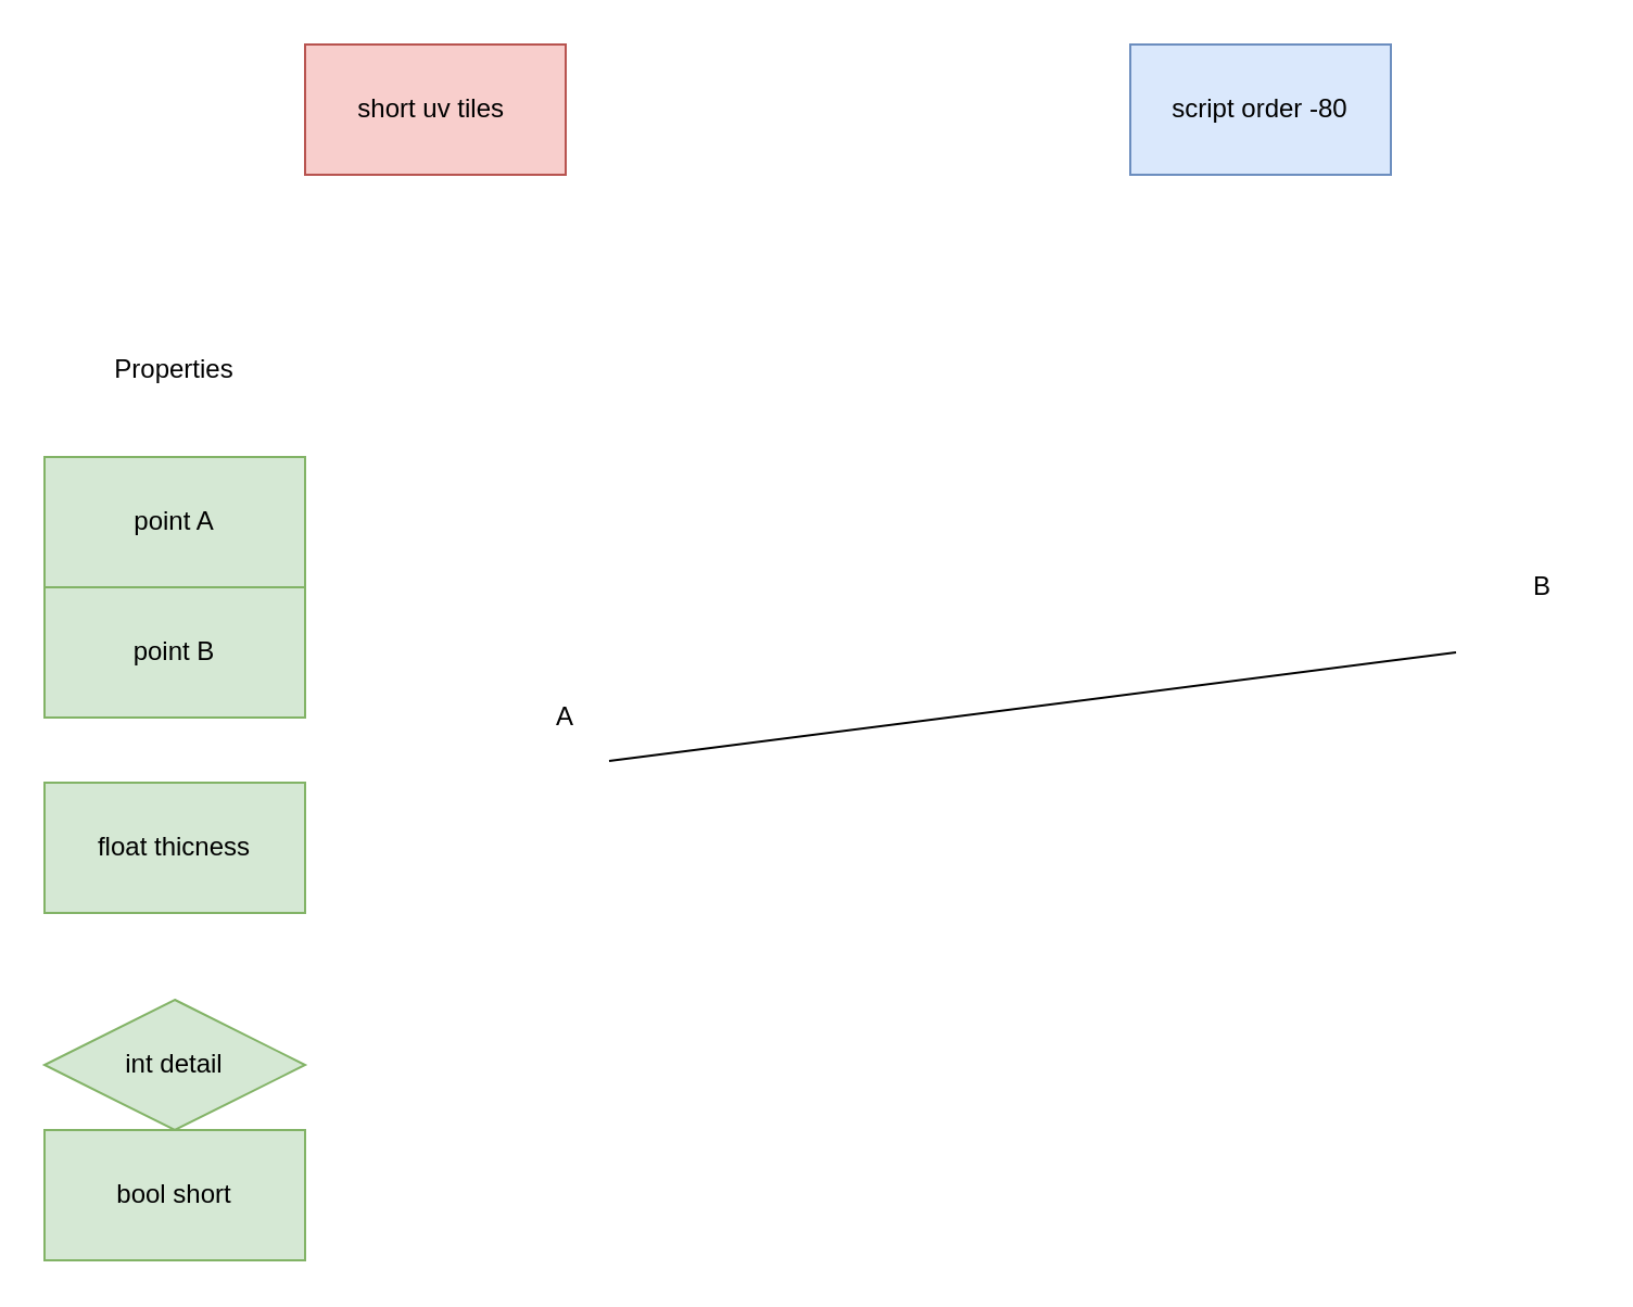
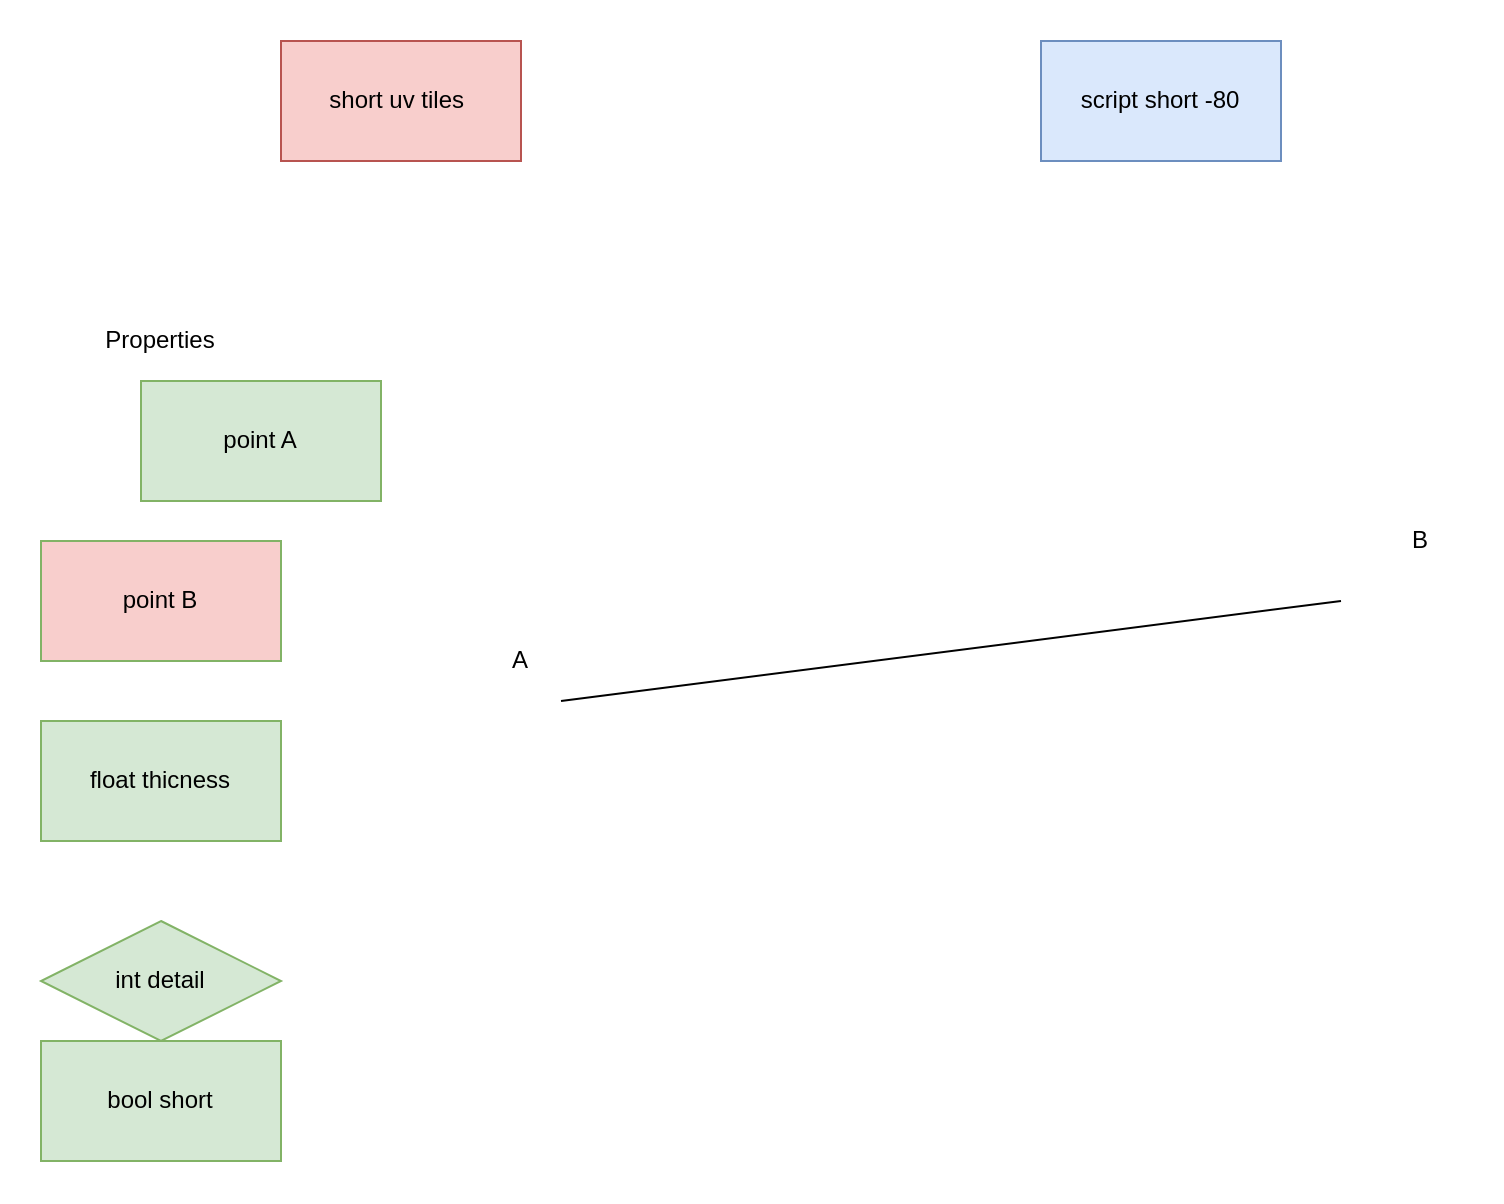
  <mxCell id="0" />
  <mxCell id="1" parent="0" />
  <mxCell id="2" value="short uv tiles&amp;nbsp;" style="rounded=0;whiteSpace=wrap;html=1;fillColor=#f8cecc;strokeColor=#b85450;" vertex="1" parent="1"><mxGeometry x="140" y="20" width="120" height="60" as="geometry" /></mxCell>
- <mxCell id="3" value="script order -80" style="rounded=0;whiteSpace=wrap;html=1;fillColor=#dae8fc;strokeColor=#6c8ebf;" vertex="1" parent="1"><mxGeometry x="520" y="20" width="120" height="60" as="geometry" /></mxCell>
+ <mxCell id="3" value="script short -80" style="rounded=0;whiteSpace=wrap;html=1;fillColor=#dae8fc;strokeColor=#6c8ebf;" vertex="1" parent="1"><mxGeometry x="520" y="20" width="120" height="60" as="geometry" /></mxCell>
  <mxCell id="4" value="" style="endArrow=none;html=1;" edge="1" parent="1"><mxGeometry width="50" height="50" relative="1" as="geometry"><mxPoint x="280" y="350" as="sourcePoint" /><mxPoint x="670" y="300" as="targetPoint" /></mxGeometry></mxCell>
  <mxCell id="5" value="Properties" style="text;html=1;strokeColor=none;fillColor=none;align=center;verticalAlign=middle;whiteSpace=wrap;rounded=0;" vertex="1" parent="1"><mxGeometry x="35" y="160" width="90" height="20" as="geometry" /></mxCell>
- <mxCell id="6" value="point A" style="rounded=0;whiteSpace=wrap;html=1;fillColor=#d5e8d4;strokeColor=#82b366;" vertex="1" parent="1"><mxGeometry x="20" y="210" width="120" height="60" as="geometry" /></mxCell>
- <mxCell id="7" value="point B" style="rounded=0;whiteSpace=wrap;html=1;fillColor=#d5e8d4;strokeColor=#82b366;" vertex="1" parent="1"><mxGeometry x="20" y="270" width="120" height="60" as="geometry" /></mxCell>
+ <mxCell id="6" value="point A" style="rounded=0;whiteSpace=wrap;html=1;fillColor=#d5e8d4;strokeColor=#82b366;" vertex="1" parent="1"><mxGeometry x="70" y="190" width="120" height="60" as="geometry" /></mxCell>
+ <mxCell id="7" value="point B" style="rounded=0;whiteSpace=wrap;html=1;fillColor=#f8cecc;strokeColor=#82b366;" vertex="1" parent="1"><mxGeometry x="20" y="270" width="120" height="60" as="geometry" /></mxCell>
  <mxCell id="8" value="int detail" style="rhombus;whiteSpace=wrap;html=1;fillColor=#d5e8d4;strokeColor=#82b366;" vertex="1" parent="1"><mxGeometry x="20" y="460" width="120" height="60" as="geometry" /></mxCell>
  <mxCell id="9" value="bool short" style="rounded=0;whiteSpace=wrap;html=1;fillColor=#d5e8d4;strokeColor=#82b366;" vertex="1" parent="1"><mxGeometry x="20" y="520" width="120" height="60" as="geometry" /></mxCell>
  <mxCell id="10" value="A" style="text;html=1;strokeColor=none;fillColor=none;align=center;verticalAlign=middle;whiteSpace=wrap;rounded=0;" vertex="1" parent="1"><mxGeometry x="240" y="320" width="40" height="20" as="geometry" /></mxCell>
  <mxCell id="11" value="B" style="text;html=1;strokeColor=none;fillColor=none;align=center;verticalAlign=middle;whiteSpace=wrap;rounded=0;" vertex="1" parent="1"><mxGeometry x="690" y="260" width="40" height="20" as="geometry" /></mxCell>
  <mxCell id="12" value="float thicness" style="rounded=0;whiteSpace=wrap;html=1;fillColor=#d5e8d4;strokeColor=#82b366;" vertex="1" parent="1"><mxGeometry x="20" y="360" width="120" height="60" as="geometry" /></mxCell>
